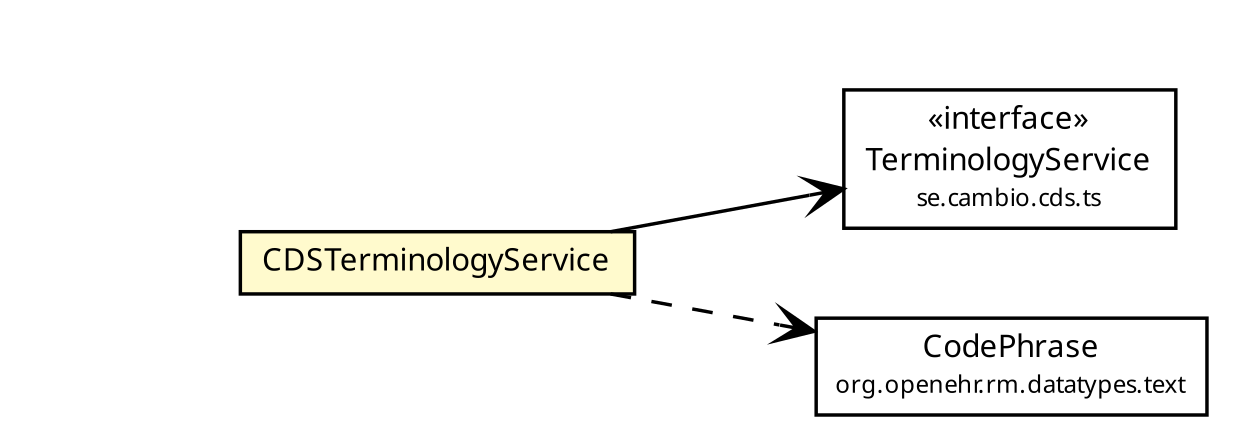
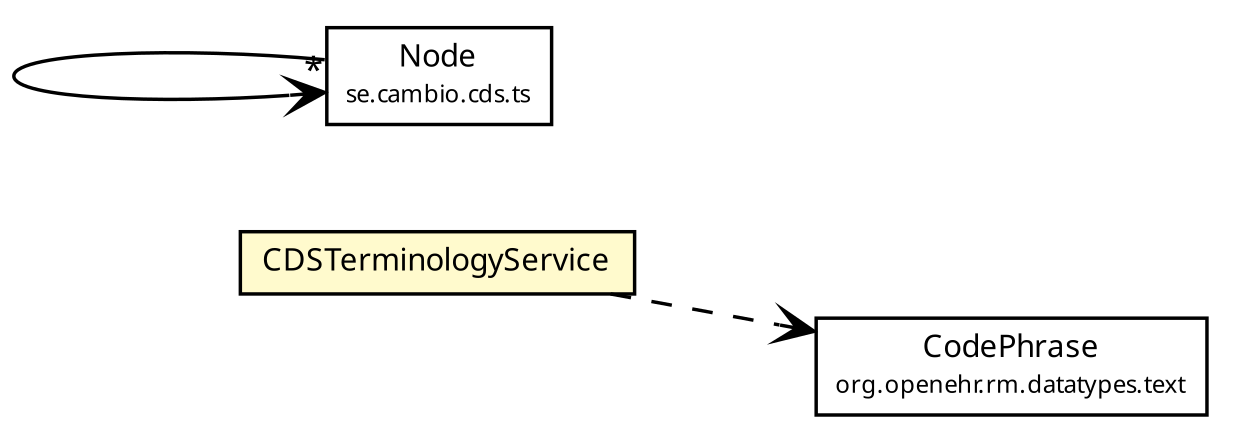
  digraph {
    nodesep=0.25
    rankdir=LR
    ranksep=0.5
    node [fontcolor=black fontname="Trebuchet MS" fontsize=9.0 shape=plaintext]
    edge [arrowhead=open color=black fontcolor=black fontname="Trebuchet MS" fontsize=10.0 headport=p labelfontname="Trebuchet MS" labelfontsize=10 tailport=p]
    n1 [label=<<table title="se.cambio.cds.util.CDSTerminologyService" border="0" cellborder="1" cellspacing="0" cellpadding="2" port="p" bgcolor="lemonChiffon" href="./CDSTerminologyService.html"> 		<tr><td><table border="0" cellspacing="0" cellpadding="1"> <tr><td align="center" balign="center"><font face="Trebuchet MS"> CDSTerminologyService </font></td></tr> 		</table></td></tr> 		</table>>]
-   n2 [label=<<table title="se.cambio.cds.ts.TerminologyService" border="0" cellborder="1" cellspacing="0" cellpadding="2" port="p" href="../ts/TerminologyService.html"> 		<tr><td><table border="0" cellspacing="0" cellpadding="1"> <tr><td align="center" balign="center"> &#171;interface&#187; </td></tr> <tr><td align="center" balign="center"><font face="Trebuchet MS"> TerminologyService </font></td></tr> <tr><td align="center" balign="center"><font face="Trebuchet MS" point-size="7.0"> se.cambio.cds.ts </font></td></tr> 		</table></td></tr> 		</table>>]
    n3 [label=<<table title="org.openehr.rm.datatypes.text.CodePhrase" border="0" cellborder="1" cellspacing="0" cellpadding="2" port="p" href="http://java.sun.com/j2se/1.4.2/docs/api/org/openehr/rm/datatypes/text/CodePhrase.html"> 		<tr><td><table border="0" cellspacing="0" cellpadding="1"> <tr><td align="center" balign="center"><font face="Trebuchet MS"> CodePhrase </font></td></tr> <tr><td align="center" balign="center"><font face="Trebuchet MS" point-size="7.0"> org.openehr.rm.datatypes.text </font></td></tr> 		</table></td></tr> 		</table>>]
-   n1 -> n2
+   n4 [label=<<table title="se.cambio.cds.ts.Node" border="0" cellborder="1" cellspacing="0" cellpadding="2" port="p" href="../ts/Node.html"> 		<tr><td><table border="0" cellspacing="0" cellpadding="1"> <tr><td align="center" balign="center"><font face="Trebuchet MS"> Node </font></td></tr> <tr><td align="center" balign="center"><font face="Trebuchet MS" point-size="7.0"> se.cambio.cds.ts </font></td></tr> 		</table></td></tr> 		</table>>]
    n1 -> n3 [style=dashed]
+   n4 -> n4 [headlabel="*"]
  }
